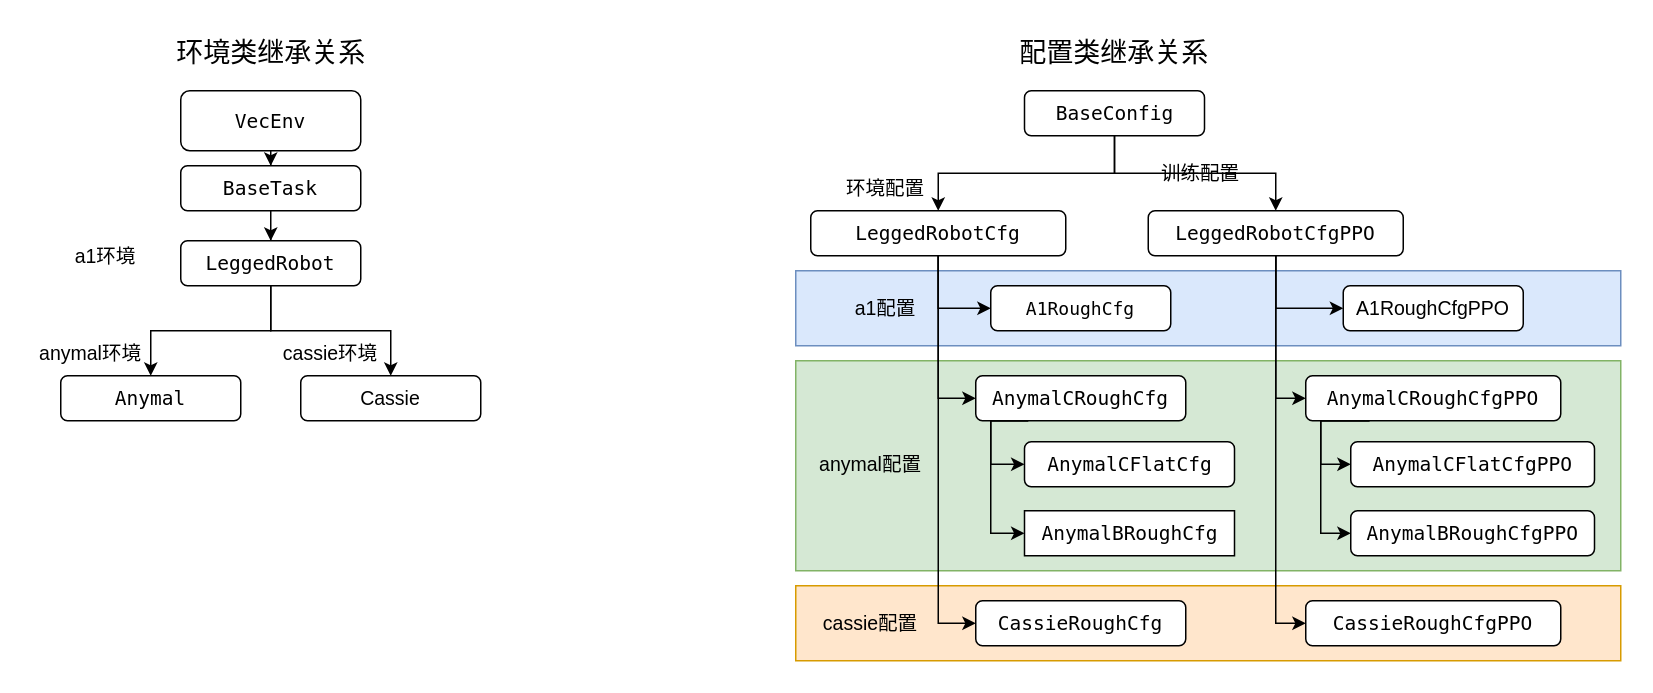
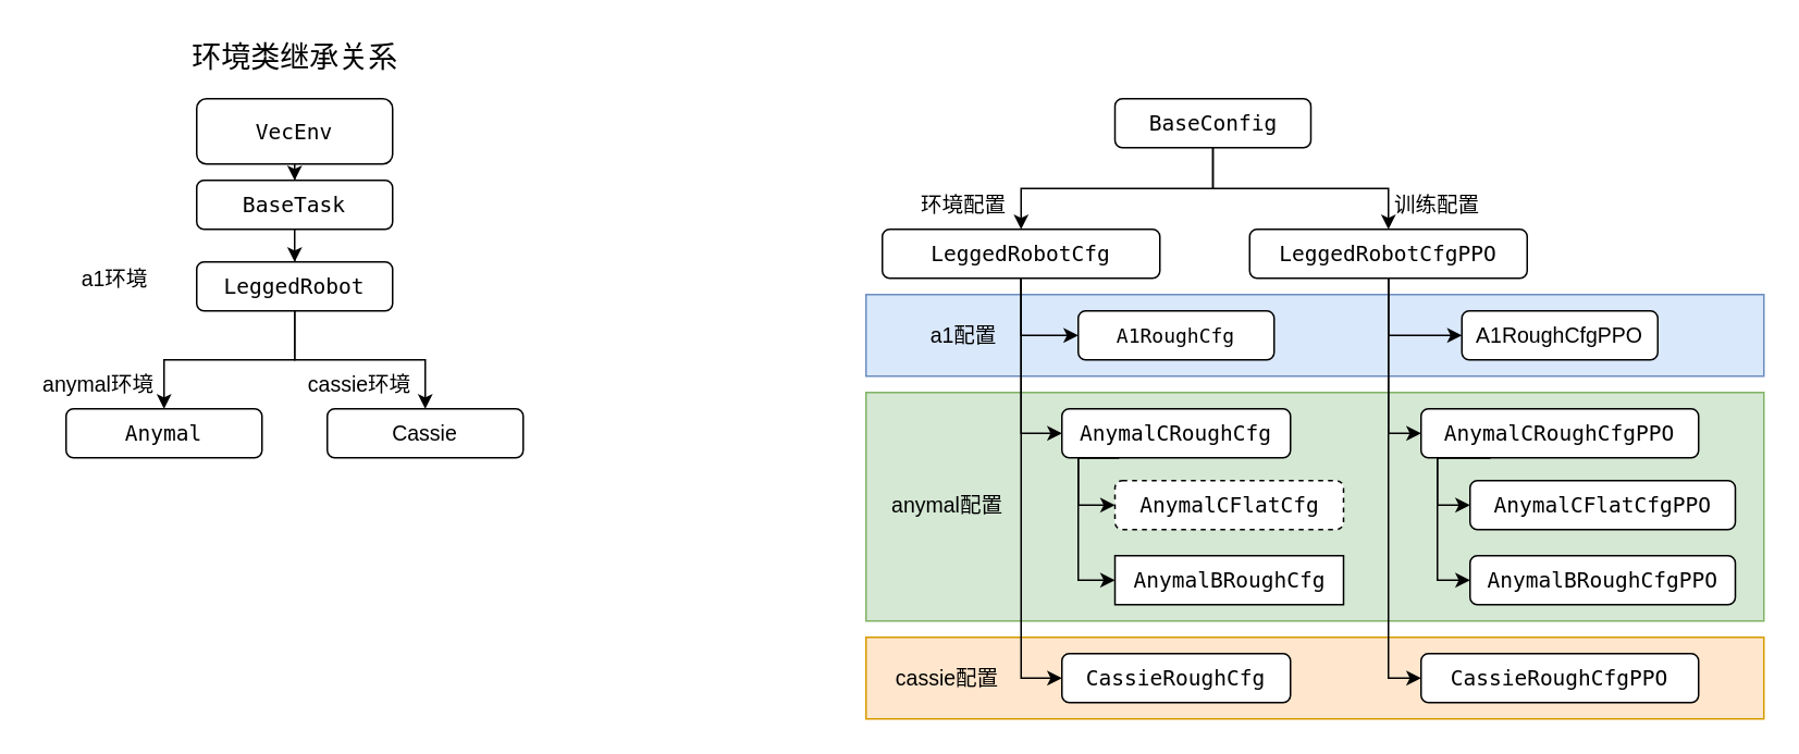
  <mxCell id="0" />
  <mxCell id="1" parent="0" />
  <mxCell id="2" value="" style="whiteSpace=wrap;html=1;fillColor=#ffe6cc;strokeColor=#d79b00;" vertex="1" parent="1"><mxGeometry x="530" y="390" width="550" height="50" as="geometry" /></mxCell>
  <mxCell id="3" value="" style="whiteSpace=wrap;html=1;fillColor=#d5e8d4;strokeColor=#82b366;" vertex="1" parent="1"><mxGeometry x="530" y="240" width="550" height="140" as="geometry" /></mxCell>
  <mxCell id="4" value="" style="whiteSpace=wrap;html=1;fillColor=#dae8fc;strokeColor=#6c8ebf;" vertex="1" parent="1"><mxGeometry x="530" y="180" width="550" height="50" as="geometry" /></mxCell>
  <mxCell id="5" value="" style="edgeStyle=orthogonalEdgeStyle;rounded=0;orthogonalLoop=1;jettySize=auto;html=1;" parent="1" source="6" target="8" edge="1"><mxGeometry relative="1" as="geometry" /></mxCell>
  <mxCell id="6" value="&lt;div&gt;&lt;pre style=&quot;font-family: &amp;quot;JetBrains Mono&amp;quot;, monospace;&quot;&gt;&lt;font style=&quot;color: rgb(0, 0, 0); font-size: 13px;&quot;&gt;VecEnv&lt;/font&gt;&lt;/pre&gt;&lt;/div&gt;" style="rounded=1;whiteSpace=wrap;html=1;" parent="1" vertex="1"><mxGeometry x="120" y="60" width="120" height="40" as="geometry" /></mxCell>
  <mxCell id="7" value="" style="edgeStyle=orthogonalEdgeStyle;rounded=0;orthogonalLoop=1;jettySize=auto;html=1;" parent="1" source="8" target="11" edge="1"><mxGeometry relative="1" as="geometry" /></mxCell>
  <mxCell id="8" value="&lt;div&gt;&lt;pre style=&quot;font-family: &amp;quot;JetBrains Mono&amp;quot;, monospace; font-size: 9.8pt;&quot;&gt;&lt;span&gt;&lt;font style=&quot;color: rgb(0, 0, 0);&quot;&gt;BaseTask&lt;/font&gt;&lt;/span&gt;&lt;/pre&gt;&lt;/div&gt;" style="whiteSpace=wrap;html=1;rounded=1;" parent="1" vertex="1"><mxGeometry x="120" y="110" width="120" height="30" as="geometry" /></mxCell>
  <mxCell id="9" value="" style="edgeStyle=orthogonalEdgeStyle;rounded=0;orthogonalLoop=1;jettySize=auto;html=1;" parent="1" source="11" target="14" edge="1"><mxGeometry relative="1" as="geometry" /></mxCell>
  <mxCell id="10" value="" style="edgeStyle=orthogonalEdgeStyle;rounded=0;orthogonalLoop=1;jettySize=auto;html=1;" parent="1" source="11" target="16" edge="1"><mxGeometry relative="1" as="geometry" /></mxCell>
  <mxCell id="11" value="&lt;div style=&quot;&quot;&gt;&lt;pre style=&quot;font-family: &amp;quot;JetBrains Mono&amp;quot;, monospace;&quot;&gt;&lt;font style=&quot;color: rgb(0, 0, 0); font-size: 13px;&quot;&gt;LeggedRobot&lt;/font&gt;&lt;/pre&gt;&lt;/div&gt;" style="whiteSpace=wrap;html=1;rounded=1;" parent="1" vertex="1"><mxGeometry x="120" y="160" width="120" height="30" as="geometry" /></mxCell>
  <mxCell id="12" value="&lt;font style=&quot;font-size: 18px;&quot;&gt;环境类继承关系&lt;/font&gt;" style="text;strokeColor=none;align=center;fillColor=none;html=1;verticalAlign=middle;whiteSpace=wrap;rounded=0;" parent="1" vertex="1"><mxGeometry x="112.5" y="20" width="135" height="30" as="geometry" /></mxCell>
  <mxCell id="13" value="&lt;font style=&quot;font-size: 13px;&quot;&gt;a1环境&lt;/font&gt;" style="text;strokeColor=none;align=center;fillColor=none;html=1;verticalAlign=middle;whiteSpace=wrap;rounded=0;" parent="1" vertex="1"><mxGeometry x="40" y="155" width="60" height="30" as="geometry" /></mxCell>
  <mxCell id="14" value="&lt;div style=&quot;&quot;&gt;&lt;pre style=&quot;font-family: &amp;quot;JetBrains Mono&amp;quot;, monospace;&quot;&gt;&lt;font style=&quot;color: rgb(0, 0, 0); font-size: 13px;&quot;&gt;Anymal&lt;/font&gt;&lt;/pre&gt;&lt;/div&gt;" style="whiteSpace=wrap;html=1;rounded=1;" parent="1" vertex="1"><mxGeometry x="40" y="250" width="120" height="30" as="geometry" /></mxCell>
  <mxCell id="15" value="&lt;font style=&quot;font-size: 13px;&quot;&gt;anymal环境&lt;/font&gt;" style="text;strokeColor=none;align=center;fillColor=none;html=1;verticalAlign=middle;whiteSpace=wrap;rounded=0;" parent="1" vertex="1"><mxGeometry x="20" y="220" width="80" height="30" as="geometry" /></mxCell>
  <mxCell id="16" value="&lt;font style=&quot;font-size: 13px;&quot;&gt;Cassie&lt;/font&gt;" style="whiteSpace=wrap;html=1;rounded=1;" parent="1" vertex="1"><mxGeometry x="200" y="250" width="120" height="30" as="geometry" /></mxCell>
  <mxCell id="17" value="&lt;font style=&quot;font-size: 13px;&quot;&gt;cassie环境&lt;/font&gt;" style="text;strokeColor=none;align=center;fillColor=none;html=1;verticalAlign=middle;whiteSpace=wrap;rounded=0;" parent="1" vertex="1"><mxGeometry x="180" y="220" width="80" height="30" as="geometry" /></mxCell>
  <mxCell id="18" value="" style="edgeStyle=orthogonalEdgeStyle;rounded=0;orthogonalLoop=1;jettySize=auto;html=1;" edge="1" parent="1" source="20" target="24"><mxGeometry relative="1" as="geometry" /></mxCell>
  <mxCell id="19" style="edgeStyle=orthogonalEdgeStyle;rounded=0;orthogonalLoop=1;jettySize=auto;html=1;exitX=0.5;exitY=1;exitDx=0;exitDy=0;entryX=0.5;entryY=0;entryDx=0;entryDy=0;" edge="1" parent="1" source="20" target="32"><mxGeometry relative="1" as="geometry" /></mxCell>
  <mxCell id="20" value="&lt;div&gt;&lt;pre style=&quot;font-family: &amp;quot;JetBrains Mono&amp;quot;, monospace;&quot;&gt;&lt;font style=&quot;color: rgb(0, 0, 0); font-size: 13px;&quot;&gt;BaseConfig&lt;/font&gt;&lt;/pre&gt;&lt;/div&gt;" style="rounded=1;whiteSpace=wrap;html=1;" vertex="1" parent="1"><mxGeometry x="682.5" y="60" width="120" height="30" as="geometry" /></mxCell>
  <mxCell id="21" style="edgeStyle=orthogonalEdgeStyle;rounded=0;orthogonalLoop=1;jettySize=auto;html=1;exitX=0.5;exitY=1;exitDx=0;exitDy=0;entryX=0;entryY=0.5;entryDx=0;entryDy=0;" edge="1" parent="1" source="24" target="34"><mxGeometry relative="1" as="geometry" /></mxCell>
  <mxCell id="22" style="edgeStyle=orthogonalEdgeStyle;rounded=0;orthogonalLoop=1;jettySize=auto;html=1;exitX=0.5;exitY=1;exitDx=0;exitDy=0;entryX=0;entryY=0.5;entryDx=0;entryDy=0;" edge="1" parent="1" source="24" target="44"><mxGeometry relative="1" as="geometry"><mxPoint x="870" y="265" as="targetPoint" /></mxGeometry></mxCell>
  <mxCell id="23" style="edgeStyle=orthogonalEdgeStyle;rounded=0;orthogonalLoop=1;jettySize=auto;html=1;exitX=0.5;exitY=1;exitDx=0;exitDy=0;entryX=0;entryY=0.5;entryDx=0;entryDy=0;" edge="1" parent="1" source="24" target="39"><mxGeometry relative="1" as="geometry" /></mxCell>
  <mxCell id="24" value="&lt;pre style=&quot;&quot;&gt;&lt;font face=&quot;JetBrains Mono, monospace&quot;&gt;&lt;font style=&quot;font-size: 13px;&quot;&gt;LeggedRobotCfgPPO&lt;/font&gt;&lt;span style=&quot;font-size: 9.8pt;&quot;&gt;&lt;/span&gt;&lt;/font&gt;&lt;/pre&gt;" style="whiteSpace=wrap;html=1;rounded=1;" vertex="1" parent="1"><mxGeometry x="765" y="140" width="170" height="30" as="geometry" /></mxCell>
- <mxCell id="25" value="&lt;font style=&quot;font-size: 18px;&quot;&gt;配置类继承关系&lt;/font&gt;" style="text;strokeColor=none;align=center;fillColor=none;html=1;verticalAlign=middle;whiteSpace=wrap;rounded=0;" vertex="1" parent="1"><mxGeometry x="675" y="20" width="135" height="30" as="geometry" /></mxCell>
  <mxCell id="26" value="&lt;font style=&quot;font-size: 13px;&quot;&gt;a1配置&lt;/font&gt;" style="text;strokeColor=none;align=center;fillColor=none;html=1;verticalAlign=middle;whiteSpace=wrap;rounded=0;" vertex="1" parent="1"><mxGeometry x="560" y="190" width="60" height="30" as="geometry" /></mxCell>
  <mxCell id="27" value="&lt;font style=&quot;font-size: 13px;&quot;&gt;anymal配置&lt;/font&gt;" style="text;strokeColor=none;align=center;fillColor=none;html=1;verticalAlign=middle;whiteSpace=wrap;rounded=0;" vertex="1" parent="1"><mxGeometry x="540" y="294" width="80" height="30" as="geometry" /></mxCell>
  <mxCell id="28" value="&lt;font style=&quot;font-size: 13px;&quot;&gt;cassie配置&lt;/font&gt;" style="text;strokeColor=none;align=center;fillColor=none;html=1;verticalAlign=middle;whiteSpace=wrap;rounded=0;" vertex="1" parent="1"><mxGeometry x="540" y="400" width="80" height="30" as="geometry" /></mxCell>
  <mxCell id="29" style="edgeStyle=orthogonalEdgeStyle;rounded=0;orthogonalLoop=1;jettySize=auto;html=1;exitX=0.5;exitY=1;exitDx=0;exitDy=0;entryX=0;entryY=0.5;entryDx=0;entryDy=0;" edge="1" parent="1" source="32" target="33"><mxGeometry relative="1" as="geometry"><mxPoint x="650" y="240" as="targetPoint" /><Array as="points"><mxPoint x="625" y="205" /></Array></mxGeometry></mxCell>
  <mxCell id="30" style="edgeStyle=orthogonalEdgeStyle;rounded=0;orthogonalLoop=1;jettySize=auto;html=1;exitX=0.5;exitY=1;exitDx=0;exitDy=0;entryX=0;entryY=0.5;entryDx=0;entryDy=0;" edge="1" parent="1" source="32" target="37"><mxGeometry relative="1" as="geometry" /></mxCell>
  <mxCell id="31" style="edgeStyle=orthogonalEdgeStyle;rounded=0;orthogonalLoop=1;jettySize=auto;html=1;exitX=0.5;exitY=1;exitDx=0;exitDy=0;entryX=0;entryY=0.5;entryDx=0;entryDy=0;" edge="1" parent="1" source="32" target="38"><mxGeometry relative="1" as="geometry" /></mxCell>
  <mxCell id="32" value="&lt;pre style=&quot;&quot;&gt;&lt;font style=&quot;font-size: 13px;&quot; face=&quot;JetBrains Mono, monospace&quot;&gt;LeggedRobotCfg&lt;/font&gt;&lt;/pre&gt;" style="whiteSpace=wrap;html=1;rounded=1;" vertex="1" parent="1"><mxGeometry x="540" y="140" width="170" height="30" as="geometry" /></mxCell>
  <mxCell id="33" value="&lt;div style=&quot;&quot;&gt;&lt;pre style=&quot;&quot;&gt;&lt;font face=&quot;JetBrains Mono, monospace&quot;&gt;&lt;font&gt;A1RoughCfg&lt;/font&gt;&lt;span style=&quot;font-size: 9.8pt;&quot;&gt;&lt;/span&gt;&lt;/font&gt;&lt;/pre&gt;&lt;/div&gt;" style="whiteSpace=wrap;html=1;rounded=1;" vertex="1" parent="1"><mxGeometry x="660" y="190" width="120" height="30" as="geometry" /></mxCell>
  <mxCell id="34" value="&lt;font style=&quot;font-size: 13px;&quot;&gt;A1RoughCfgPPO&lt;/font&gt;" style="whiteSpace=wrap;html=1;rounded=1;" vertex="1" parent="1"><mxGeometry x="895" y="190" width="120" height="30" as="geometry" /></mxCell>
  <mxCell id="35" style="edgeStyle=orthogonalEdgeStyle;rounded=0;orthogonalLoop=1;jettySize=auto;html=1;exitX=0.25;exitY=1;exitDx=0;exitDy=0;entryX=0;entryY=0.5;entryDx=0;entryDy=0;" edge="1" parent="1" source="37" target="40"><mxGeometry relative="1" as="geometry"><Array as="points"><mxPoint x="660" y="280" /><mxPoint x="660" y="309" /></Array></mxGeometry></mxCell>
  <mxCell id="36" style="edgeStyle=orthogonalEdgeStyle;rounded=0;orthogonalLoop=1;jettySize=auto;html=1;exitX=0.25;exitY=1;exitDx=0;exitDy=0;entryX=0;entryY=0.5;entryDx=0;entryDy=0;" edge="1" parent="1" source="37" target="41"><mxGeometry relative="1" as="geometry"><Array as="points"><mxPoint x="660" y="280" /><mxPoint x="660" y="355" /></Array></mxGeometry></mxCell>
  <mxCell id="37" value="&lt;div style=&quot;&quot;&gt;&lt;pre style=&quot;&quot;&gt;&lt;font style=&quot;font-size: 13px;&quot; face=&quot;JetBrains Mono, monospace&quot;&gt;AnymalCRoughCfg&lt;/font&gt;&lt;/pre&gt;&lt;/div&gt;" style="whiteSpace=wrap;html=1;rounded=1;" vertex="1" parent="1"><mxGeometry x="650" y="250" width="140" height="30" as="geometry" /></mxCell>
  <mxCell id="38" value="&lt;div style=&quot;&quot;&gt;&lt;pre style=&quot;&quot;&gt;&lt;font style=&quot;font-size: 13px;&quot; face=&quot;JetBrains Mono, monospace&quot;&gt;CassieRoughCfg&lt;/font&gt;&lt;/pre&gt;&lt;/div&gt;" style="whiteSpace=wrap;html=1;rounded=1;" vertex="1" parent="1"><mxGeometry x="650" y="400" width="140" height="30" as="geometry" /></mxCell>
  <mxCell id="39" value="&lt;div style=&quot;&quot;&gt;&lt;pre style=&quot;&quot;&gt;&lt;font style=&quot;font-size: 13px;&quot; face=&quot;JetBrains Mono, monospace&quot;&gt;CassieRoughCfgPPO&lt;/font&gt;&lt;/pre&gt;&lt;/div&gt;" style="whiteSpace=wrap;html=1;rounded=1;" vertex="1" parent="1"><mxGeometry x="870" y="400" width="170" height="30" as="geometry" /></mxCell>
- <mxCell id="40" value="&lt;div style=&quot;&quot;&gt;&lt;pre style=&quot;&quot;&gt;&lt;font face=&quot;JetBrains Mono, monospace&quot;&gt;&lt;span style=&quot;font-size: 13px;&quot;&gt;AnymalCFlatCfg&lt;/span&gt;&lt;/font&gt;&lt;/pre&gt;&lt;/div&gt;" style="whiteSpace=wrap;html=1;rounded=1;" vertex="1" parent="1"><mxGeometry x="682.5" y="294" width="140" height="30" as="geometry" /></mxCell>
+ <mxCell id="40" value="&lt;div style=&quot;&quot;&gt;&lt;pre style=&quot;&quot;&gt;&lt;font face=&quot;JetBrains Mono, monospace&quot;&gt;&lt;span style=&quot;font-size: 13px;&quot;&gt;AnymalCFlatCfg&lt;/span&gt;&lt;/font&gt;&lt;/pre&gt;&lt;/div&gt;" style="whiteSpace=wrap;html=1;rounded=1;dashed=1;" vertex="1" parent="1"><mxGeometry x="682.5" y="294" width="140" height="30" as="geometry" /></mxCell>
  <mxCell id="41" value="&lt;div style=&quot;&quot;&gt;&lt;pre style=&quot;&quot;&gt;&lt;font face=&quot;JetBrains Mono, monospace&quot;&gt;&lt;span style=&quot;font-size: 13px;&quot;&gt;AnymalBRoughCfg&lt;/span&gt;&lt;/font&gt;&lt;/pre&gt;&lt;/div&gt;" style="whiteSpace=wrap;html=1;rounded=0;" vertex="1" parent="1"><mxGeometry x="682.5" y="340" width="140" height="30" as="geometry" /></mxCell>
  <mxCell id="42" style="edgeStyle=orthogonalEdgeStyle;rounded=0;orthogonalLoop=1;jettySize=auto;html=1;exitX=0.25;exitY=1;exitDx=0;exitDy=0;entryX=0;entryY=0.5;entryDx=0;entryDy=0;" edge="1" parent="1" source="44" target="45"><mxGeometry relative="1" as="geometry"><Array as="points"><mxPoint x="880" y="280" /><mxPoint x="880" y="309" /></Array></mxGeometry></mxCell>
  <mxCell id="43" style="edgeStyle=orthogonalEdgeStyle;rounded=0;orthogonalLoop=1;jettySize=auto;html=1;exitX=0.25;exitY=1;exitDx=0;exitDy=0;entryX=0;entryY=0.5;entryDx=0;entryDy=0;" edge="1" parent="1" source="44" target="46"><mxGeometry relative="1" as="geometry"><Array as="points"><mxPoint x="880" y="280" /><mxPoint x="880" y="355" /></Array></mxGeometry></mxCell>
  <mxCell id="44" value="&lt;div style=&quot;&quot;&gt;&lt;pre style=&quot;&quot;&gt;&lt;pre&gt;&lt;font style=&quot;font-size: 13px;&quot; face=&quot;JetBrains Mono, monospace&quot;&gt;AnymalCRoughCfgPPO&lt;/font&gt;&lt;/pre&gt;&lt;/pre&gt;&lt;/div&gt;" style="whiteSpace=wrap;html=1;rounded=1;" vertex="1" parent="1"><mxGeometry x="870" y="250" width="170" height="30" as="geometry" /></mxCell>
  <mxCell id="45" value="&lt;div style=&quot;&quot;&gt;&lt;pre style=&quot;&quot;&gt;&lt;pre&gt;&lt;font face=&quot;JetBrains Mono, monospace&quot;&gt;&lt;span style=&quot;font-size: 13px;&quot;&gt;AnymalCFlatCfgPPO&lt;/span&gt;&lt;/font&gt;&lt;/pre&gt;&lt;/pre&gt;&lt;/div&gt;" style="whiteSpace=wrap;html=1;rounded=1;" vertex="1" parent="1"><mxGeometry x="900" y="294" width="162.5" height="30" as="geometry" /></mxCell>
  <mxCell id="46" value="&lt;div style=&quot;&quot;&gt;&lt;pre style=&quot;&quot;&gt;&lt;font face=&quot;JetBrains Mono, monospace&quot;&gt;&lt;span style=&quot;font-size: 13px;&quot;&gt;AnymalBRoughCfgPPO&lt;/span&gt;&lt;/font&gt;&lt;/pre&gt;&lt;/div&gt;" style="whiteSpace=wrap;html=1;rounded=1;" vertex="1" parent="1"><mxGeometry x="900" y="340" width="162.5" height="30" as="geometry" /></mxCell>
  <mxCell id="47" value="&lt;font style=&quot;font-size: 13px;&quot;&gt;环境配置&lt;/font&gt;" style="text;strokeColor=none;align=center;fillColor=none;html=1;verticalAlign=middle;whiteSpace=wrap;rounded=0;" vertex="1" parent="1"><mxGeometry x="560" y="110" width="60" height="30" as="geometry" /></mxCell>
- <mxCell id="48" value="&lt;font style=&quot;font-size: 13px;&quot;&gt;训练配置&lt;/font&gt;" style="text;strokeColor=none;align=center;fillColor=none;html=1;verticalAlign=middle;whiteSpace=wrap;rounded=0;" vertex="1" parent="1"><mxGeometry x="770" y="100" width="60" height="30" as="geometry" /></mxCell>
+ <mxCell id="48" value="&lt;font style=&quot;font-size: 13px;&quot;&gt;训练配置&lt;/font&gt;" style="text;strokeColor=none;align=center;fillColor=none;html=1;verticalAlign=middle;whiteSpace=wrap;rounded=0;" vertex="1" parent="1"><mxGeometry x="850" y="110" width="60" height="30" as="geometry" /></mxCell>
